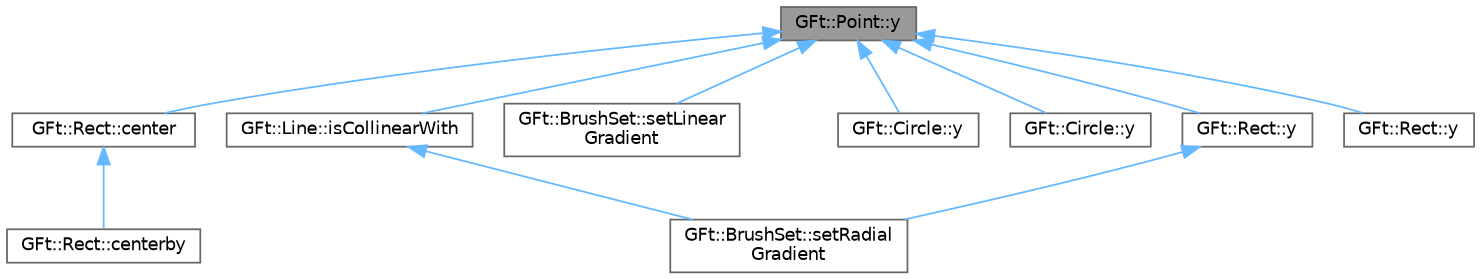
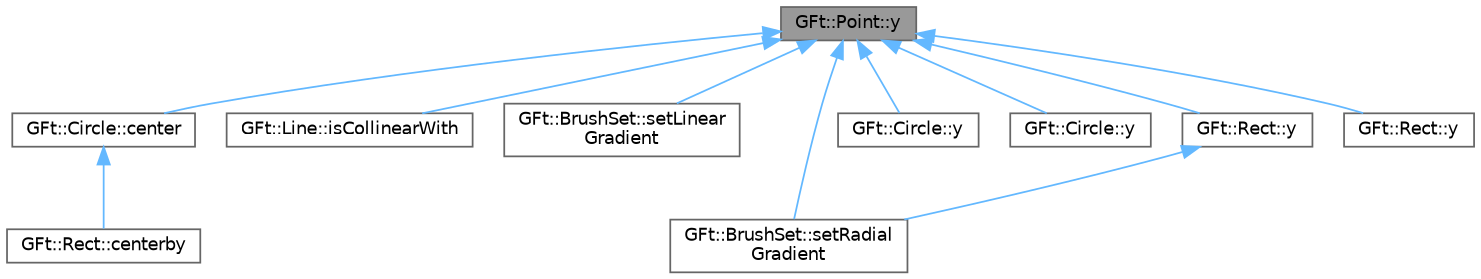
  digraph {
    rankdir=TB
    node [color=grey40 fillcolor=white fontname=Helvetica fontsize=10 shape=box style=filled]
    edge [color=steelblue1 dir=back fontname=Helvetica fontsize=10 labelfontname=Helvetica labelfontsize=10 style=solid]
    n1 [color=gray40 fillcolor=grey60 fontcolor=black height=0.2 label="GFt::Point::y" width=0.4]
-   n2 [height=0.2 label="GFt::Rect::center" width=0.4]
+   n2 [height=0.2 label="GFt::Circle::center" width=0.4]
    n3 [height=0.2 label="GFt::Line::isCollinearWith" width=0.4]
    n4 [height=0.2 label="GFt::BrushSet::setLinear\lGradient" width=0.4]
    n5 [height=0.2 label="GFt::BrushSet::setRadial\lGradient" width=0.4]
    n6 [height=0.2 label="GFt::Circle::y" width=0.4]
    n7 [height=0.2 label="GFt::Circle::y" width=0.4]
    n8 [height=0.2 label="GFt::Rect::y" width=0.4]
    n9 [height=0.2 label="GFt::Rect::y" width=0.4]
    n10 [height=0.2 label="GFt::Rect::centerby" width=0.4]
    n1 -> n2
    n1 -> n3
    n1 -> n4
-   n3 -> n5
+   n1 -> n5
    n1 -> n6
    n1 -> n7
    n1 -> n8
    n1 -> n9
    n2 -> n10
    n8 -> n5
  }
